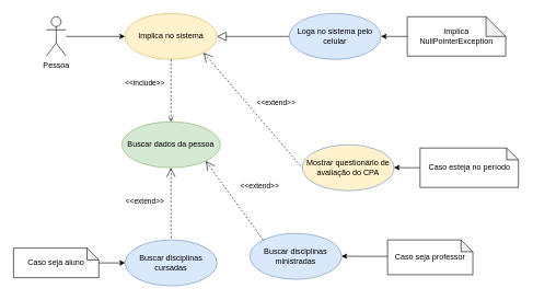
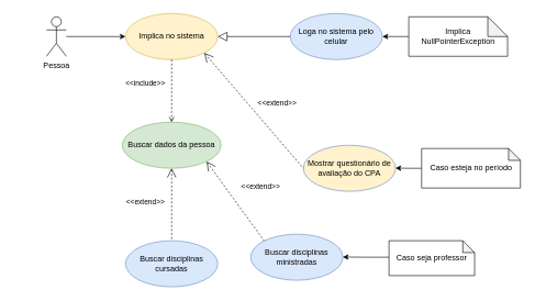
  <mxCell id="0" />
  <mxCell id="1" parent="0" />
  <mxCell id="2" style="edgeStyle=orthogonalEdgeStyle;rounded=0;orthogonalLoop=1;jettySize=auto;html=1;entryX=0;entryY=0.5;entryDx=0;entryDy=0;" edge="1" parent="1" source="3" target="4"><mxGeometry relative="1" as="geometry" /></mxCell>
  <mxCell id="3" value="Pessoa" style="shape=umlActor;verticalLabelPosition=bottom;labelBackgroundColor=#ffffff;verticalAlign=top;html=1;outlineConnect=0;" vertex="1" parent="1"><mxGeometry x="70" y="25" width="30" height="60" as="geometry" /></mxCell>
  <mxCell id="4" value="Implica no sistema" style="ellipse;whiteSpace=wrap;html=1;fillColor=#fff2cc;strokeColor=#d6b656;" vertex="1" parent="1"><mxGeometry x="190" y="20" width="140" height="70" as="geometry" /></mxCell>
  <mxCell id="5" value="Loga no sistema pelo celular" style="ellipse;whiteSpace=wrap;html=1;fillColor=#dae8fc;strokeColor=#6c8ebf;" vertex="1" parent="1"><mxGeometry x="440" y="20" width="140" height="70" as="geometry" /></mxCell>
  <mxCell id="6" value="Buscar dados da pessoa" style="ellipse;whiteSpace=wrap;html=1;fillColor=#d5e8d4;strokeColor=#82b366;" vertex="1" parent="1"><mxGeometry x="185" y="185" width="150" height="70" as="geometry" /></mxCell>
  <mxCell id="7" value="Buscar disciplinas cursadas" style="ellipse;whiteSpace=wrap;html=1;fillColor=#dae8fc;strokeColor=#6c8ebf;" vertex="1" parent="1"><mxGeometry x="190" y="365" width="140" height="70" as="geometry" /></mxCell>
  <mxCell id="8" value="Buscar disciplinas ministradas" style="ellipse;whiteSpace=wrap;html=1;fillColor=#dae8fc;strokeColor=#6c8ebf;" vertex="1" parent="1"><mxGeometry x="380" y="355" width="140" height="70" as="geometry" /></mxCell>
  <mxCell id="9" value="Mostrar questionário de avaliação do CPA" style="ellipse;whiteSpace=wrap;html=1;fillColor=#fff2cc;strokeColor=#6c8ebf;" vertex="1" parent="1"><mxGeometry x="460" y="220" width="140" height="70" as="geometry" /></mxCell>
  <mxCell id="10" value="" style="edgeStyle=none;html=1;endArrow=block;endFill=0;endSize=12;verticalAlign=bottom;entryX=1;entryY=0.5;entryDx=0;entryDy=0;exitX=0;exitY=0.5;exitDx=0;exitDy=0;" edge="1" parent="1" source="5" target="4"><mxGeometry width="160" relative="1" as="geometry"><mxPoint x="60" y="515" as="sourcePoint" /><mxPoint x="220" y="515" as="targetPoint" /></mxGeometry></mxCell>
  <mxCell id="11" value="&amp;lt;&amp;lt;include&amp;gt;&amp;gt;" style="edgeStyle=none;html=1;endArrow=open;verticalAlign=bottom;dashed=1;labelBackgroundColor=none;entryX=0.5;entryY=0;entryDx=0;entryDy=0;" edge="1" parent="1" source="4" target="6"><mxGeometry x="-0.053" y="-40" width="160" relative="1" as="geometry"><mxPoint x="260" y="90" as="sourcePoint" /><mxPoint x="430" y="145" as="targetPoint" /><mxPoint as="offset" /></mxGeometry></mxCell>
  <mxCell id="12" value="&amp;lt;&amp;lt;extend&amp;gt;&amp;gt;" style="edgeStyle=none;html=1;startArrow=open;endArrow=none;startSize=12;verticalAlign=bottom;dashed=1;labelBackgroundColor=none;exitX=0.5;exitY=1;exitDx=0;exitDy=0;entryX=0.5;entryY=0;entryDx=0;entryDy=0;" edge="1" parent="1" source="6" target="7"><mxGeometry x="0.091" y="-40" width="160" relative="1" as="geometry"><mxPoint x="250" y="305" as="sourcePoint" /><mxPoint x="410" y="305" as="targetPoint" /><mxPoint as="offset" /></mxGeometry></mxCell>
  <mxCell id="13" value="&amp;lt;&amp;lt;extend&amp;gt;&amp;gt;" style="edgeStyle=none;html=1;startArrow=open;endArrow=none;startSize=12;verticalAlign=bottom;dashed=1;labelBackgroundColor=none;exitX=1;exitY=1;exitDx=0;exitDy=0;entryX=0;entryY=0.5;entryDx=0;entryDy=0;" edge="1" parent="1" source="4" target="9"><mxGeometry x="0.182" y="28" width="160" relative="1" as="geometry"><mxPoint x="270" y="265" as="sourcePoint" /><mxPoint x="270" y="375" as="targetPoint" /><mxPoint as="offset" /></mxGeometry></mxCell>
  <mxCell id="14" value="&amp;lt;&amp;lt;extend&amp;gt;&amp;gt;" style="edgeStyle=none;html=1;startArrow=open;endArrow=none;startSize=12;verticalAlign=bottom;dashed=1;labelBackgroundColor=none;exitX=1;exitY=1;exitDx=0;exitDy=0;entryX=0;entryY=0;entryDx=0;entryDy=0;" edge="1" parent="1" source="6" target="8"><mxGeometry x="0.15" y="39" width="160" relative="1" as="geometry"><mxPoint x="345" y="230" as="sourcePoint" /><mxPoint x="510" y="280" as="targetPoint" /><mxPoint y="1" as="offset" /></mxGeometry></mxCell>
  <mxCell id="15" style="edgeStyle=orthogonalEdgeStyle;rounded=0;orthogonalLoop=1;jettySize=auto;html=1;entryX=1;entryY=0.5;entryDx=0;entryDy=0;" edge="1" parent="1" source="16" target="5"><mxGeometry relative="1" as="geometry" /></mxCell>
  <mxCell id="16" value="Implica NullPointerException" style="shape=note;whiteSpace=wrap;html=1;backgroundOutline=1;darkOpacity=0.05;" vertex="1" parent="1"><mxGeometry x="620" y="25" width="150" height="60" as="geometry" /></mxCell>
  <mxCell id="17" style="edgeStyle=orthogonalEdgeStyle;rounded=0;orthogonalLoop=1;jettySize=auto;html=1;entryX=1;entryY=0.5;entryDx=0;entryDy=0;" edge="1" source="18" parent="1"><mxGeometry relative="1" as="geometry"><mxPoint x="599.794" y="254.765" as="targetPoint" /></mxGeometry></mxCell>
  <mxCell id="18" value="Caso esteja no período" style="shape=note;whiteSpace=wrap;html=1;backgroundOutline=1;darkOpacity=0.05;size=18;" vertex="1" parent="1"><mxGeometry x="639.5" y="225" width="150" height="60" as="geometry" /></mxCell>
  <mxCell id="19" style="edgeStyle=orthogonalEdgeStyle;rounded=0;orthogonalLoop=1;jettySize=auto;html=1;entryX=1;entryY=0.5;entryDx=0;entryDy=0;" edge="1" source="20" parent="1"><mxGeometry relative="1" as="geometry"><mxPoint x="519.794" y="389.765" as="targetPoint" /><Array as="points"><mxPoint x="560" y="390" /><mxPoint x="560" y="390" /></Array></mxGeometry></mxCell>
  <mxCell id="20" value="Caso seja professor" style="shape=note;whiteSpace=wrap;html=1;backgroundOutline=1;darkOpacity=0.05;size=18;" vertex="1" parent="1"><mxGeometry x="590" y="365" width="130" height="53" as="geometry" /></mxCell>
- <mxCell id="21" style="edgeStyle=orthogonalEdgeStyle;rounded=0;orthogonalLoop=1;jettySize=auto;html=1;entryX=0;entryY=0.5;entryDx=0;entryDy=0;" edge="1" parent="1" source="22" target="7"><mxGeometry relative="1" as="geometry" /></mxCell>
- <mxCell id="22" value="Caso seja aluno" style="shape=note;whiteSpace=wrap;html=1;backgroundOutline=1;darkOpacity=0.05;size=18;" vertex="1" parent="1"><mxGeometry x="20" y="377.5" width="130" height="45" as="geometry" /></mxCell>
